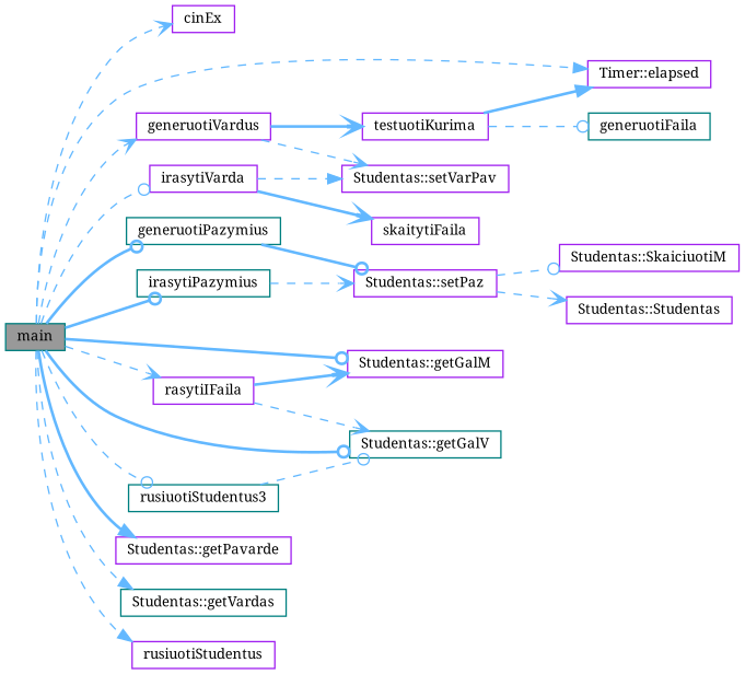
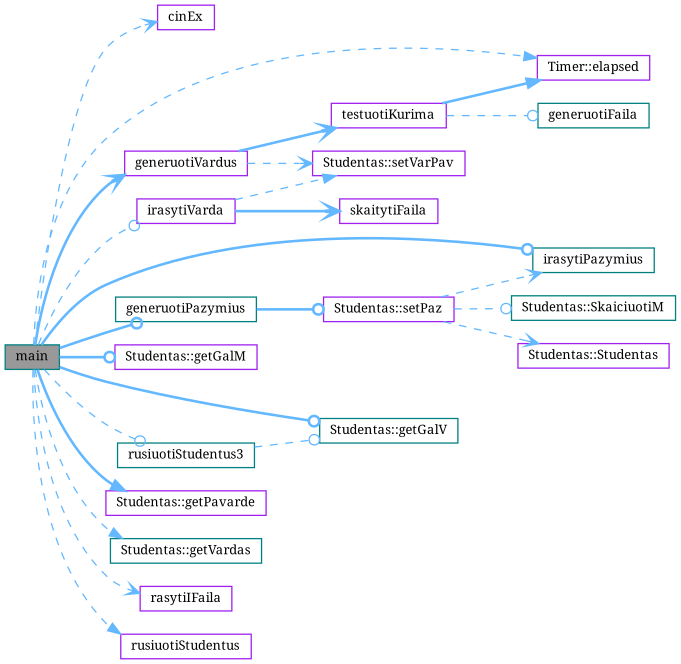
  digraph {
    fontname="Noto Serif"
    rankdir=LR
    node [color=purple fillcolor=white fontname="Noto Serif" fontsize=10 shape=box style=filled]
    edge [arrowhead=vee color=steelblue1 fontname="Noto Serif" fontsize=10 labelfontname=Helvetica labelfontsize=10 style=dashed]
    n1 [color=teal fillcolor=grey60 fontcolor=black height=0.2 label=main width=0.4]
    n2 [height=0.2 label=cinEx width=0.4]
    n3 [height=0.2 label="Timer::elapsed" width=0.4]
    n4 [color=teal height=0.2 label=generuotiPazymius width=0.4]
    n5 [height=0.2 label=generuotiVardus width=0.4]
    n6 [height=0.2 label="Studentas::getGalM" width=0.4]
    n7 [color=teal height=0.2 label="Studentas::getGalV" width=0.4]
    n8 [height=0.2 label="Studentas::getPavarde" width=0.4]
    n9 [color=teal height=0.2 label="Studentas::getVardas" width=0.4]
    n10 [color=teal height=0.2 label=irasytiPazymius width=0.4]
    n11 [height=0.2 label=irasytiVarda width=0.4]
    n12 [height=0.2 label=rasytiIFaila width=0.4]
    n13 [height=0.2 label=rusiuotiStudentus width=0.4]
    n14 [color=teal height=0.2 label=rusiuotiStudentus3 width=0.4]
    n15 [height=0.2 label="Studentas::setPaz" width=0.4]
    n16 [height=0.2 label=testuotiKurima width=0.4]
    n17 [height=0.2 label="Studentas::setVarPav" width=0.4]
    n18 [height=0.2 label=skaitytiFaila width=0.4]
    n19 [color=teal height=0.2 label=generuotiFaila width=0.4]
-   n20 [height=0.2 label="Studentas::SkaiciuotiM" width=0.4]
+   n20 [color=teal height=0.2 label="Studentas::SkaiciuotiM" width=0.4]
    n21 [height=0.2 label="Studentas::Studentas" width=0.4]
    n1 -> n2
    n1 -> n3 [arrowhead=normal]
    n1 -> n4 [arrowhead=odot style=bold]
-   n1 -> n5
+   n1 -> n5 [style=bold]
    n1 -> n6 [arrowhead=odot style=bold]
    n1 -> n7 [arrowhead=odot style=bold]
    n1 -> n8 [arrowhead=normal style=bold]
    n1 -> n9 [arrowhead=normal]
    n1 -> n10 [arrowhead=odot style=bold]
    n1 -> n11 [arrowhead=odot]
    n1 -> n12
    n1 -> n13 [arrowhead=normal]
    n1 -> n14 [arrowhead=odot]
    n4 -> n15 [arrowhead=odot style=bold]
    n5 -> n16 [style=bold]
    n5 -> n17
-   n10 -> n15
+   n15 -> n10
    n11 -> n17 [arrowhead=normal]
    n11 -> n18 [style=bold]
-   n12 -> n6 [style=bold]
-   n12 -> n7
    n14 -> n7 [arrowhead=odot]
    n15 -> n20 [arrowhead=odot]
    n15 -> n21
    n16 -> n3 [arrowhead=normal style=bold]
    n16 -> n19 [arrowhead=odot]
  }
